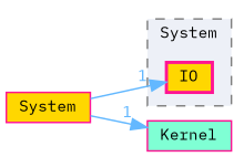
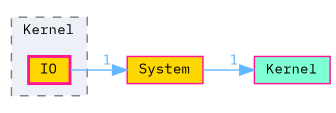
  digraph {
    compound=true
    fontname="IBM Plex Mono"
    rankdir=LR
    node [color=deeppink fillcolor=gold fontname="IBM Plex Mono" fontsize=10 shape=box style=filled]
    edge [color=steelblue1 fontcolor=steelblue1 fontname="IBM Plex Mono" fontsize=10 headlabel=1 labeldistance=1.5 labelfontname=Helvetica labelfontsize=10]
    n1 [height=0.2 label=IO style="filled,bold" width=0.4]
    n2 [height=0.2 label=System width=0.4]
    n3 [fillcolor=aquamarine height=0.2 label=Kernel width=0.4]
    subgraph cluster_1 {
      bgcolor="#edf0f7"
      fontsize=10
-     label=System
+     label=Kernel
      pencolor=grey50
      style="filled,dashed"
      n1
    }
-   n2 -> n1
+   n1 -> n2
    n2 -> n3
  }
